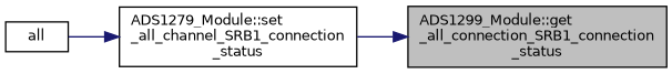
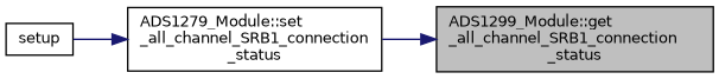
  digraph {
    rankdir=RL
    node [color=black fillcolor=white fontname=Helvetica fontsize=10 shape=record style=filled]
    edge [color=midnightblue dir=back fontname=Helvetica fontsize=10 labelfontname=Helvetica labelfontsize=10 style=solid]
-   n1 [fillcolor=grey75 fontcolor=black height=0.2 label="ADS1299_Module::get\l_all_connection_SRB1_connection\l_status" width=0.4]
+   n1 [fillcolor=grey75 fontcolor=black height=0.2 label="ADS1299_Module::get\l_all_channel_SRB1_connection\l_status" width=0.4]
    n2 [height=0.2 label="ADS1279_Module::set\l_all_channel_SRB1_connection\l_status" width=0.4]
-   n3 [height=0.2 label=all width=0.4]
+   n3 [height=0.2 label=setup width=0.4]
    n1 -> n2
    n2 -> n3
  }
